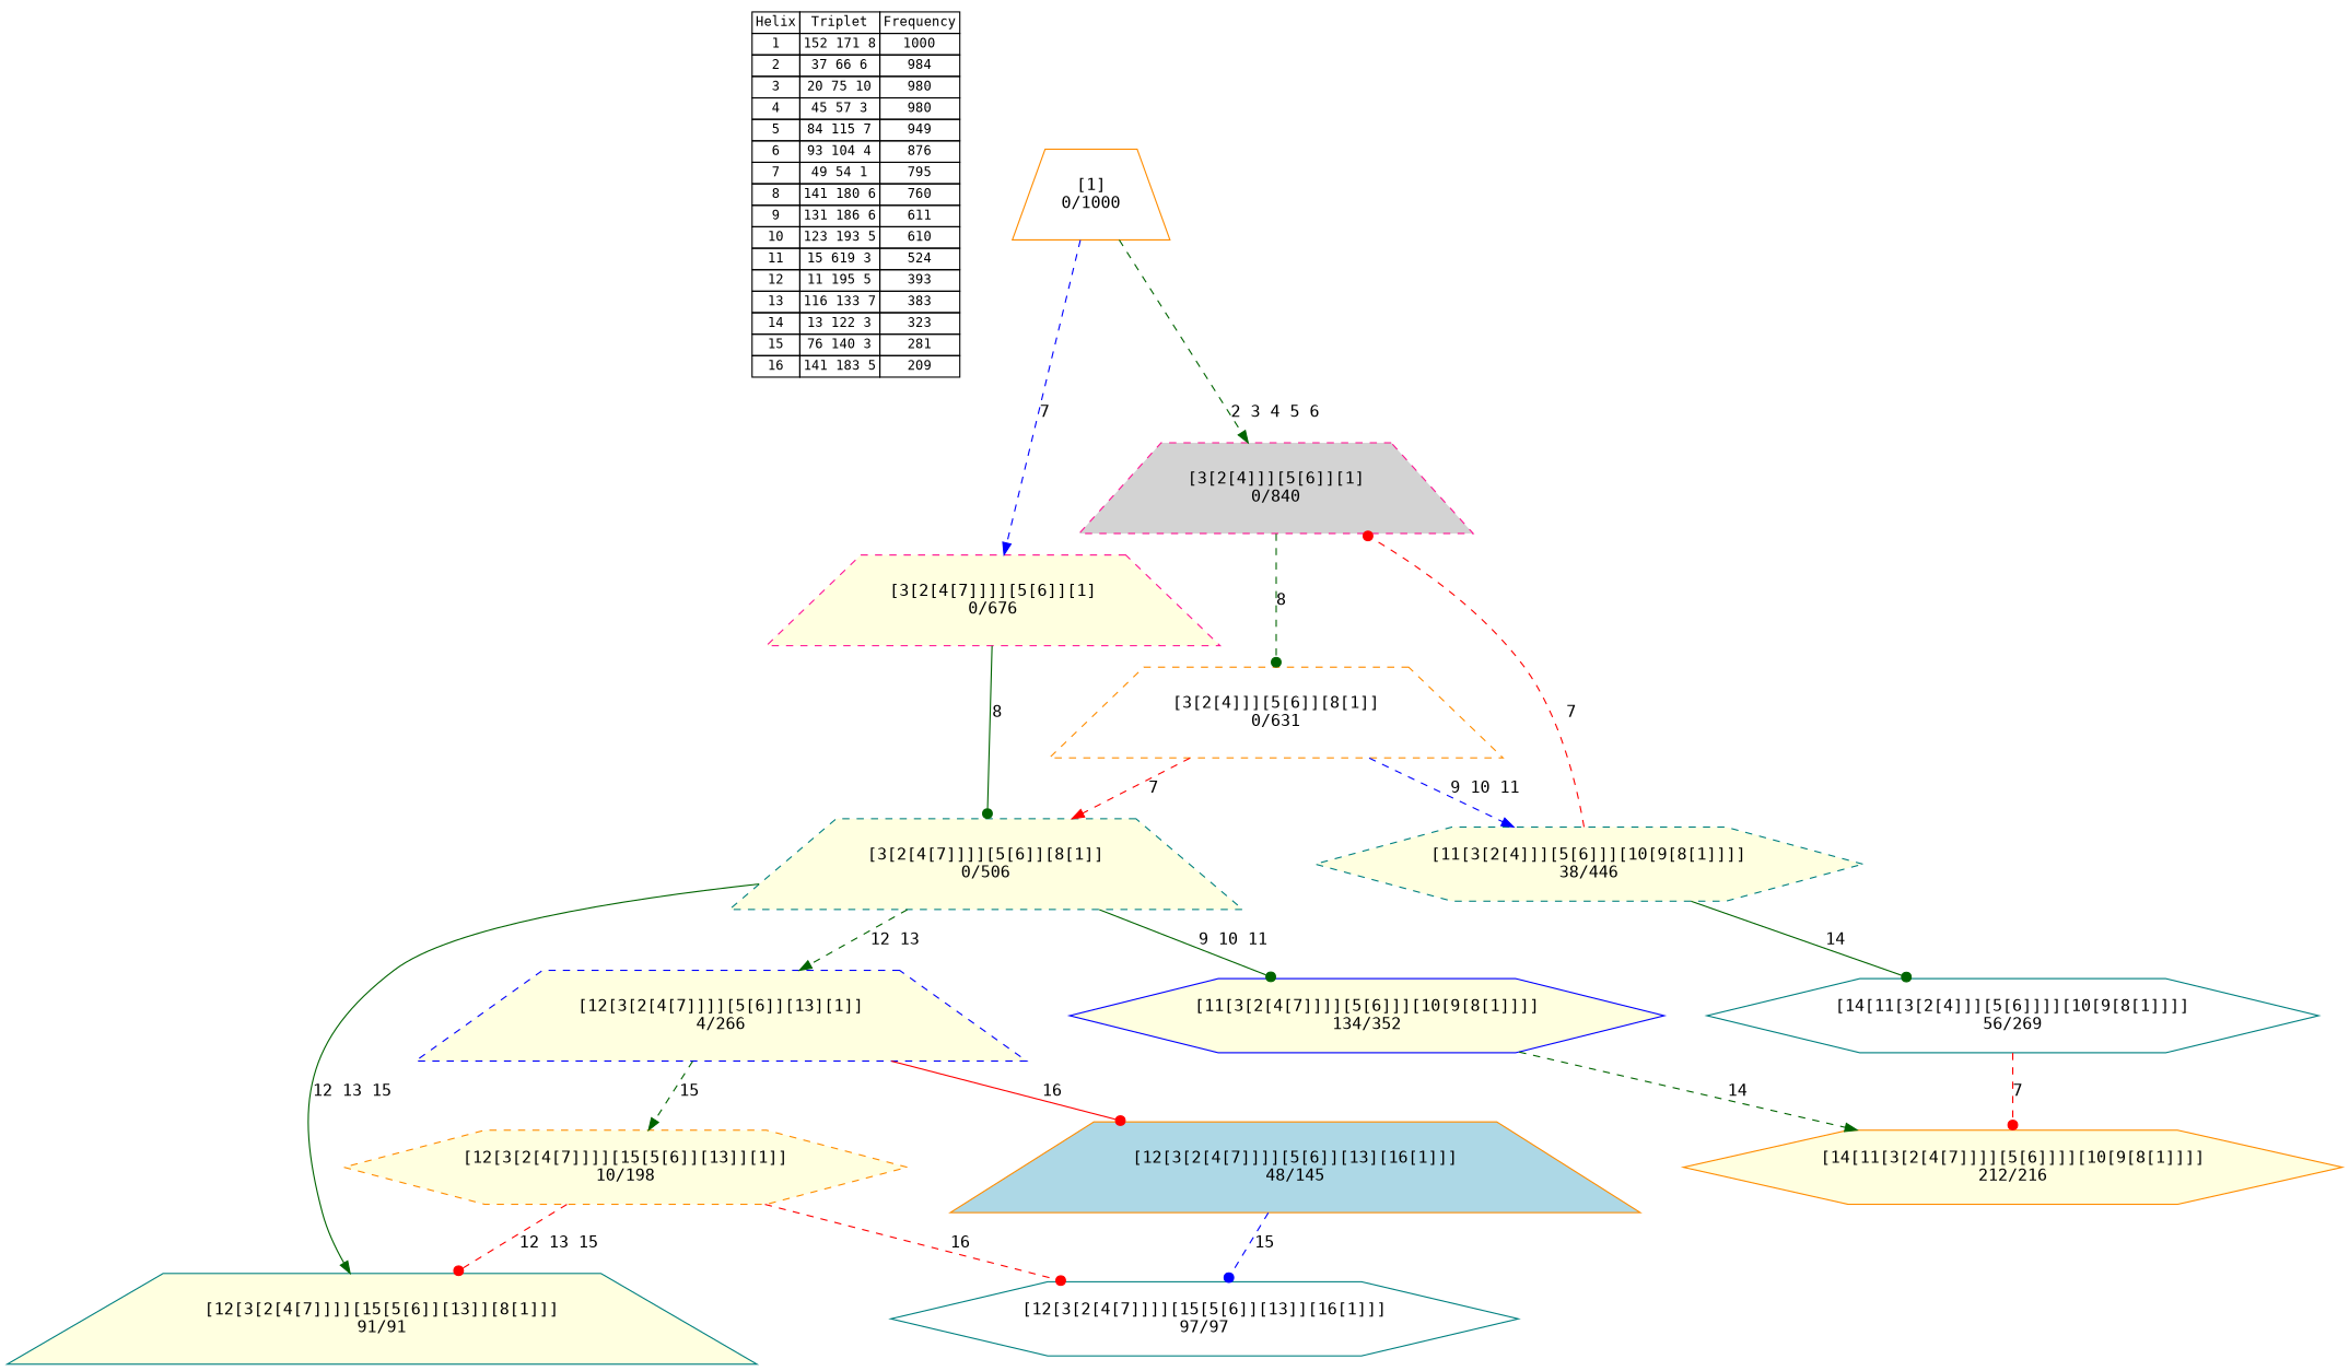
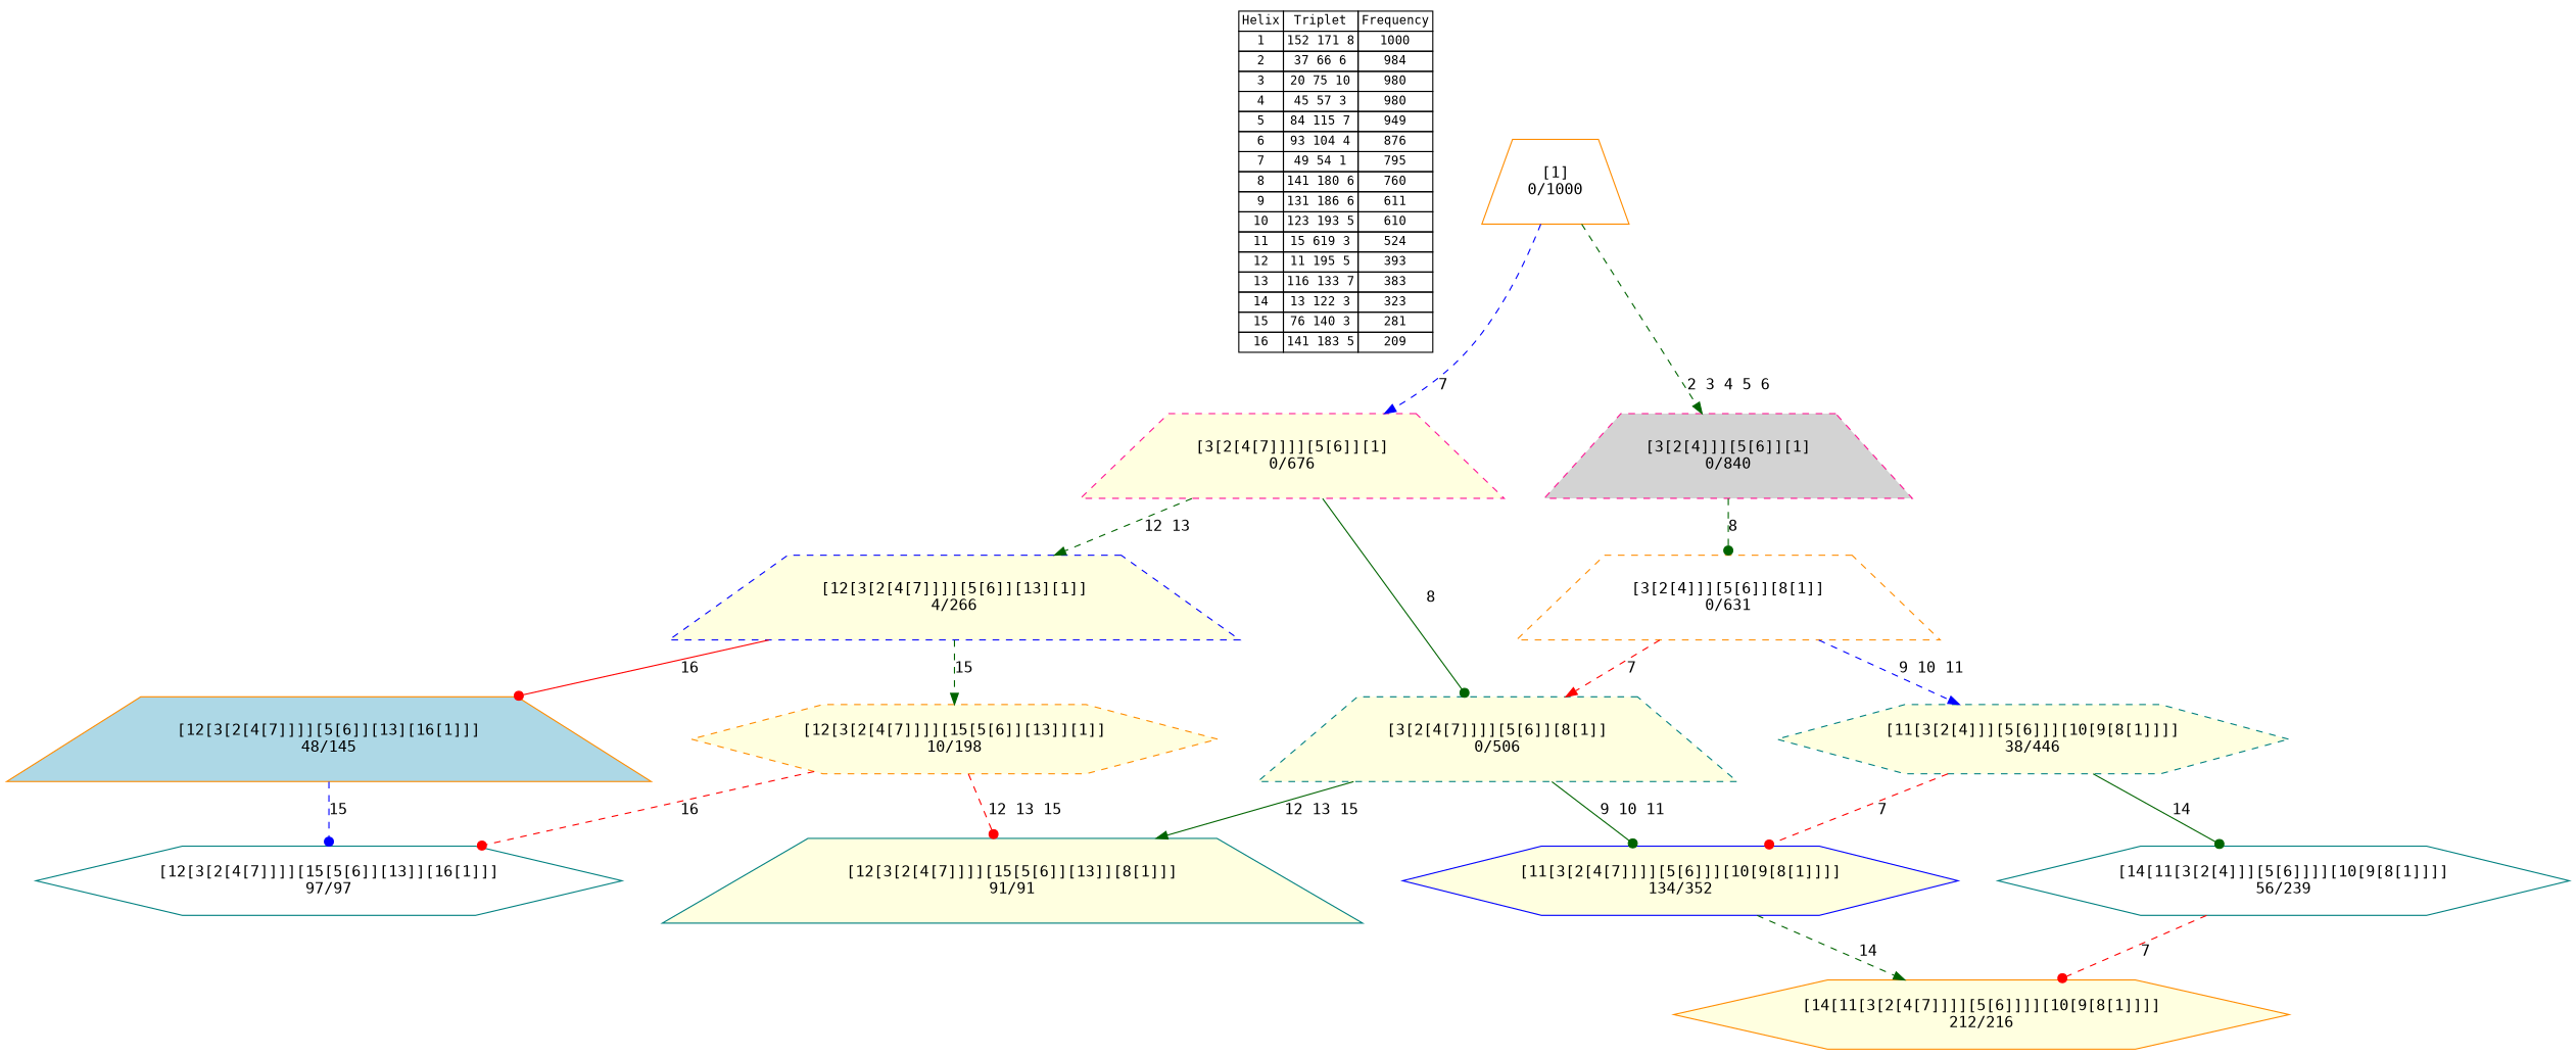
  digraph {
    fontname="DejaVu Sans Mono"
    nodesep=0.5
    node [fontname="DejaVu Sans Mono" shape=trapezium color=darkorange fillcolor=lightyellow style=filled]
    edge [arrowhead=dot color=darkgreen fontname="DejaVu Sans Mono" style=dashed]
    n1 [fontsize=11 label=< <table border="0" cellborder="1" cellspacing="0"><tr><td>Helix</td><td>Triplet</td><td>Frequency</td></tr> <tr><td>1</td><td>152 171 8</td><td>1000</td></tr> <tr><td>2</td><td>37 66 6</td><td>984</td></tr> <tr><td>3</td><td>20 75 10</td><td>980</td></tr> <tr><td>4</td><td>45 57 3</td><td>980</td></tr> <tr><td>5</td><td>84 115 7</td><td>949</td></tr> <tr><td>6</td><td>93 104 4</td><td>876</td></tr> <tr><td>7</td><td>49 54 1</td><td>795</td></tr> <tr><td>8</td><td>141 180 6</td><td>760</td></tr> <tr><td>9</td><td>131 186 6</td><td>611</td></tr> <tr><td>10</td><td>123 193 5</td><td>610</td></tr> <tr><td>11</td><td>15 619 3</td><td>524</td></tr> <tr><td>12</td><td>11 195 5</td><td>393</td></tr> <tr><td>13</td><td>116 133 7</td><td>383</td></tr> <tr><td>14</td><td>13 122 3</td><td>323</td></tr> <tr><td>15</td><td>76 140 3</td><td>281</td></tr> <tr><td>16</td><td>141 183 5</td><td>209</td></tr> </table>> shape=plaintext color="" fillcolor="" style=""]
    n2 [label="[14[11[3[2[4[7]]]][5[6]]]][10[9[8[1]]]]\n212/216" shape=hexagon]
    n3 [color=blue label="[11[3[2[4[7]]]][5[6]]][10[9[8[1]]]]\n134/352" shape=hexagon]
    n4 [color=teal fillcolor=white label="[12[3[2[4[7]]]][15[5[6]][13]][16[1]]]\n97/97" shape=hexagon]
    n5 [color=teal label="[12[3[2[4[7]]]][15[5[6]][13]][8[1]]]\n91/91"]
-   n6 [color=teal fillcolor=white label="[14[11[3[2[4]]][5[6]]]][10[9[8[1]]]]\n56/269" shape=hexagon]
+   n6 [color=teal fillcolor=white label="[14[11[3[2[4]]][5[6]]]][10[9[8[1]]]]\n56/239" shape=hexagon]
    n7 [fillcolor=lightblue label="[12[3[2[4[7]]]][5[6]][13][16[1]]]\n48/145"]
    n8 [color=deeppink label="[3[2[4[7]]]][5[6]][1]\n0/676" style="dashed,filled"]
    n9 [color=teal label="[3[2[4[7]]]][5[6]][8[1]]\n0/506" style="dashed,filled"]
    n10 [color=blue label="[12[3[2[4[7]]]][5[6]][13][1]]\n4/266" style="dashed,filled"]
    n11 [label="[12[3[2[4[7]]]][15[5[6]][13]][1]]\n10/198" shape=hexagon style="dashed,filled"]
    n12 [color=teal label="[11[3[2[4]]][5[6]]][10[9[8[1]]]]\n38/446" shape=hexagon style="dashed,filled"]
    n13 [color=deeppink fillcolor=lightgrey label="[3[2[4]]][5[6]][1]\n0/840" style="dashed,filled"]
    n14 [fillcolor=white label="[3[2[4]]][5[6]][8[1]]\n0/631" style="dashed,filled"]
    n15 [fillcolor=white label="[1]\n0/1000"]
    n3 -> n2 [arrowhead=normal label="14 "]
    n6 -> n2 [color=red label="7 "]
    n7 -> n4 [color=blue label="15 "]
    n8 -> n9 [label="8 " style=solid]
-   n9 -> n10 [arrowhead=normal label="12 13 "]
+   n8 -> n10 [arrowhead=normal label="12 13 "]
    n9 -> n3 [label="9 10 11 " style=solid]
    n9 -> n5 [arrowhead=normal label="12 13 15 " style=solid]
    n10 -> n7 [color=red label="16 " style=solid]
    n10 -> n11 [arrowhead=normal label="15 "]
    n11 -> n4 [color=red label="16 "]
    n11 -> n5 [color=red label="12 13 15 "]
-   n12 -> n13 [color=red label="7 "]
+   n12 -> n3 [color=red label="7 "]
    n12 -> n6 [label="14 " style=solid]
    n13 -> n14 [label="8 "]
    n14 -> n9 [arrowhead=normal color=red label="7 "]
    n14 -> n12 [arrowhead=normal color=blue label="9 10 11 "]
    n15 -> n8 [arrowhead=normal color=blue label="7 "]
    n15 -> n13 [arrowhead=normal label="2 3 4 5 6 "]
  }
